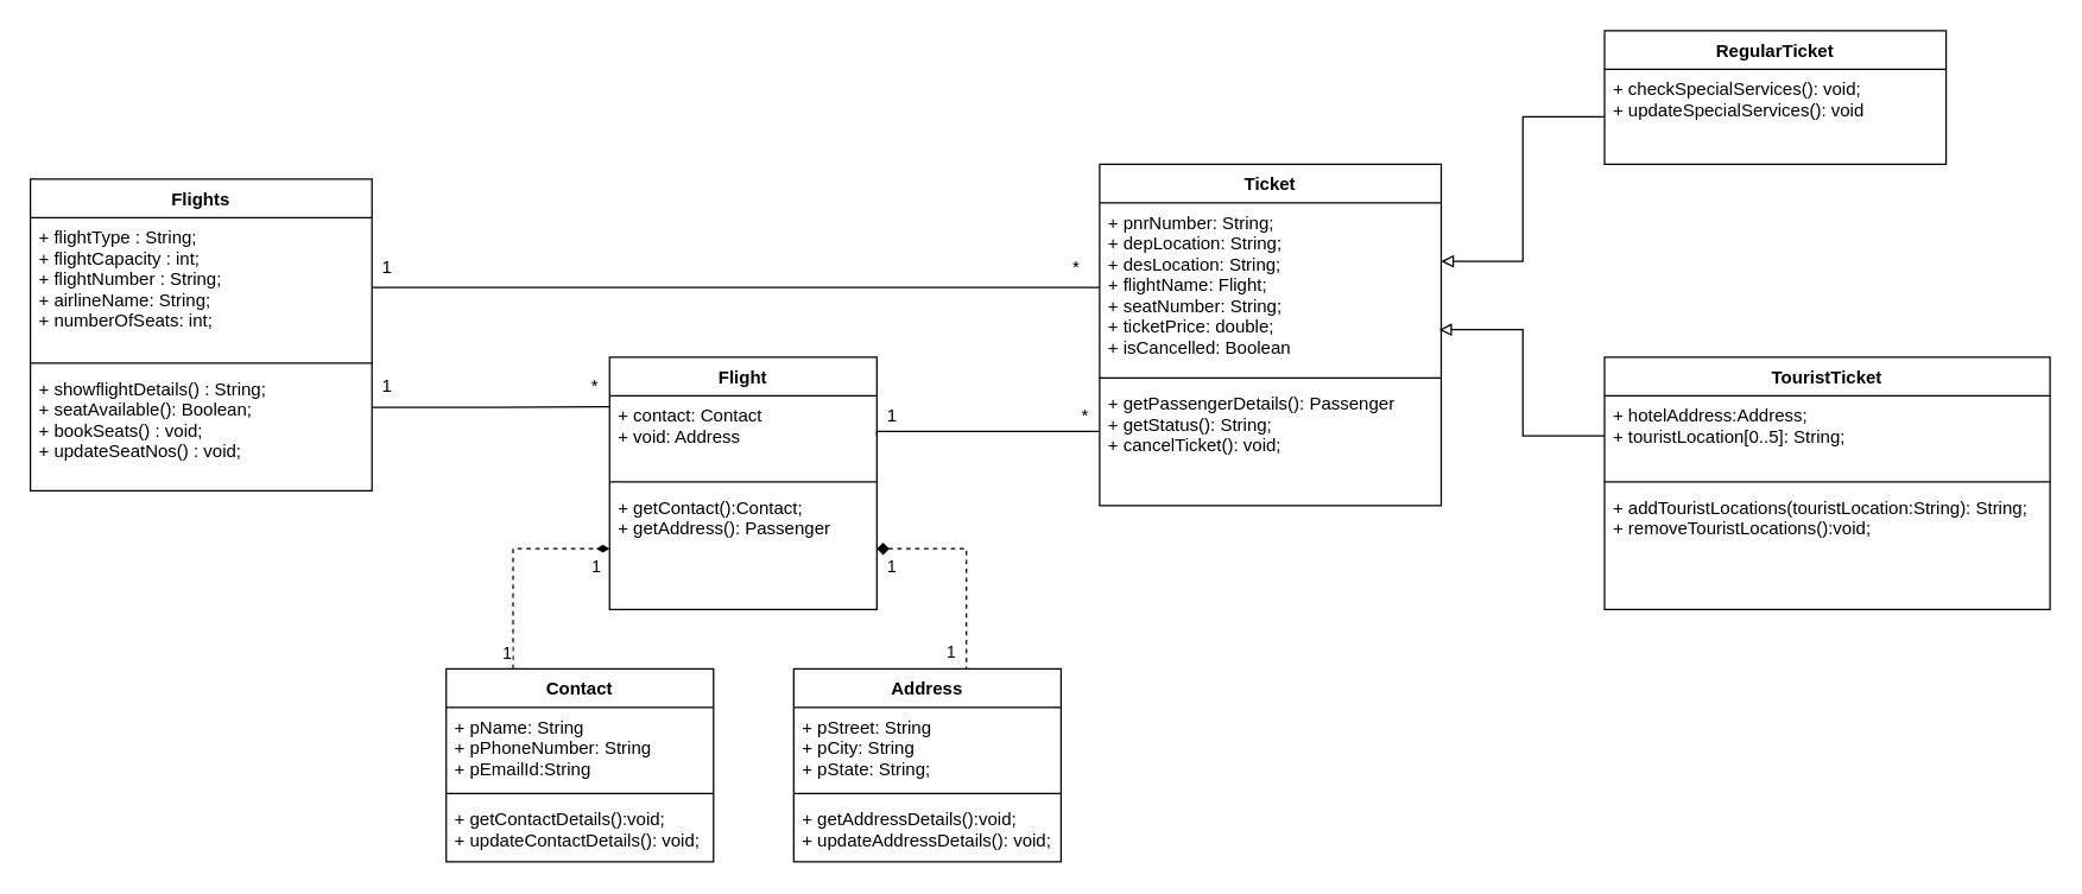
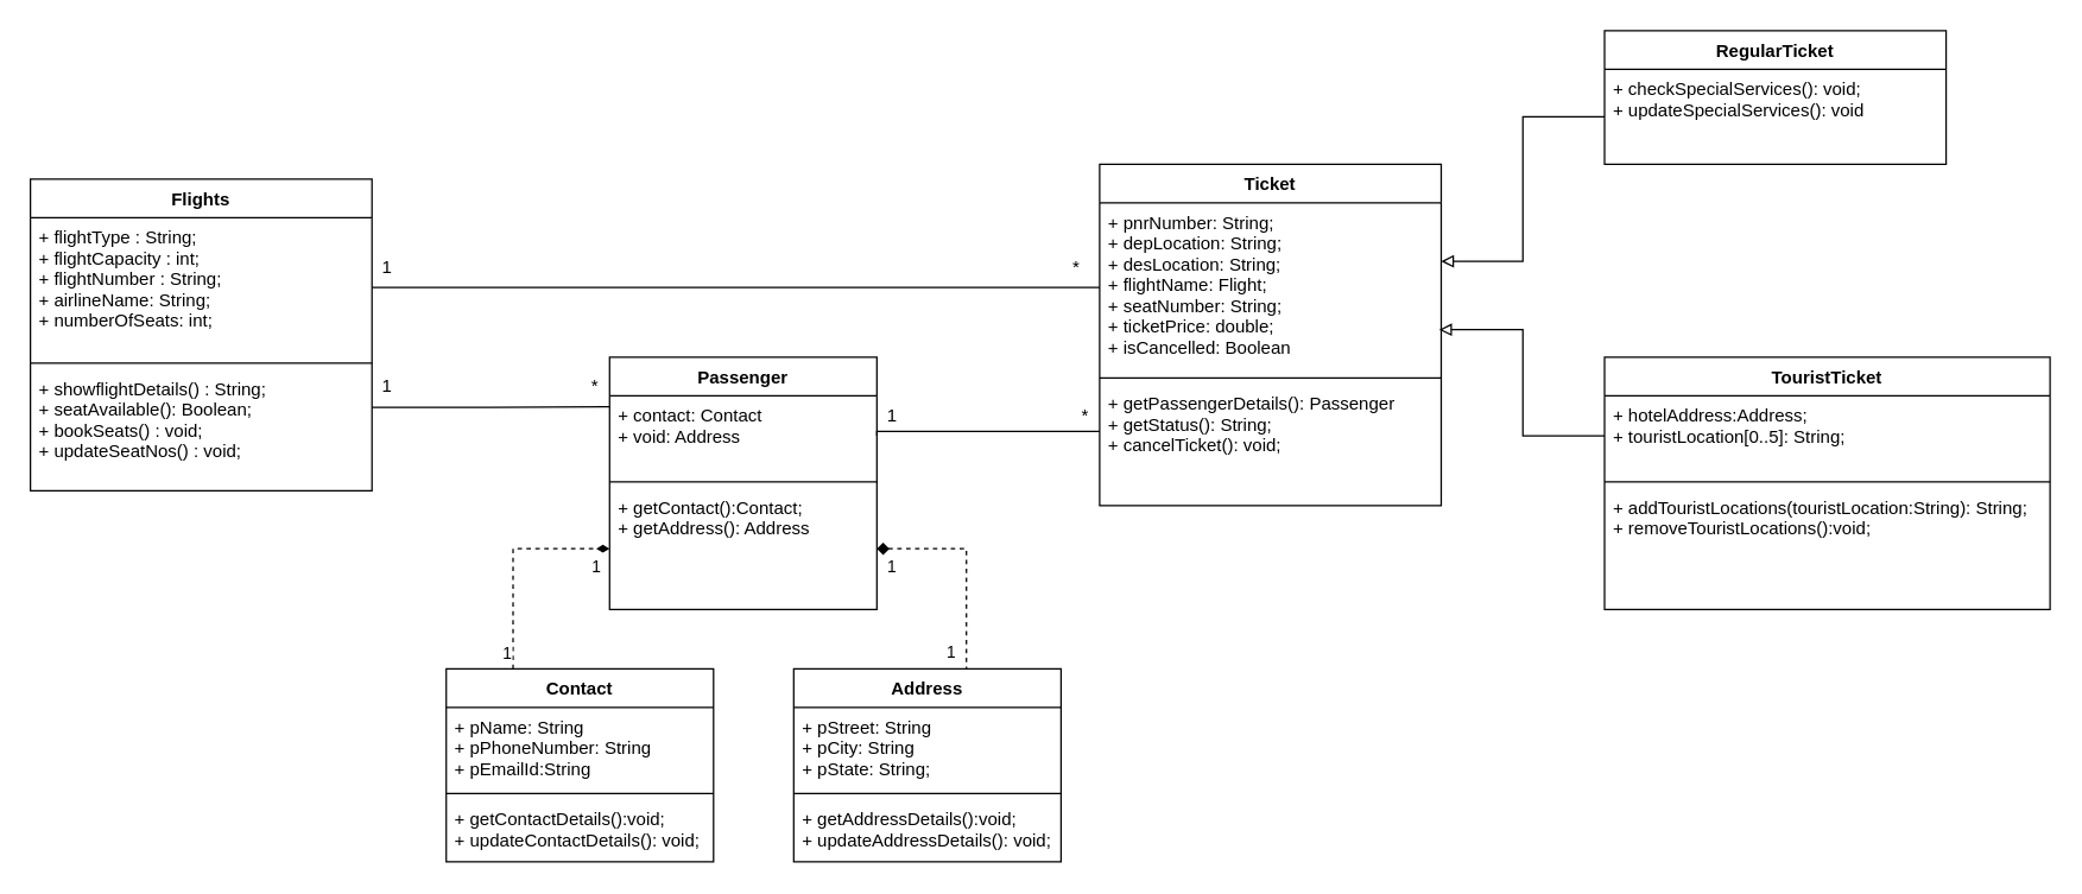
  <mxCell id="0" />
  <mxCell id="1" parent="0" />
  <mxCell id="2" value="Flights" style="swimlane;fontStyle=1;align=center;verticalAlign=top;childLayout=stackLayout;horizontal=1;startSize=26;horizontalStack=0;resizeParent=1;resizeParentMax=0;resizeLast=0;collapsible=1;marginBottom=0;" parent="1" vertex="1"><mxGeometry x="20" y="120" width="230" height="210" as="geometry" /></mxCell>
  <mxCell id="3" value="+ flightType : String;&#10;+ flightCapacity : int;&#10;+ flightNumber : String;&#10;+ airlineName: String;&#10;+ numberOfSeats: int;" style="text;strokeColor=none;fillColor=none;align=left;verticalAlign=top;spacingLeft=4;spacingRight=4;overflow=hidden;rotatable=0;points=[[0,0.5],[1,0.5]];portConstraint=eastwest;" parent="2" vertex="1"><mxGeometry y="26" width="230" height="94" as="geometry" /></mxCell>
  <mxCell id="4" value="" style="line;strokeWidth=1;fillColor=none;align=left;verticalAlign=middle;spacingTop=-1;spacingLeft=3;spacingRight=3;rotatable=0;labelPosition=right;points=[];portConstraint=eastwest;" parent="2" vertex="1"><mxGeometry y="120" width="230" height="8" as="geometry" /></mxCell>
  <mxCell id="5" value="+ showflightDetails() : String;&#10;+ seatAvailable(): Boolean;&#10;+ bookSeats() : void;&#10;+ updateSeatNos() : void;" style="text;strokeColor=none;fillColor=none;align=left;verticalAlign=top;spacingLeft=4;spacingRight=4;overflow=hidden;rotatable=0;points=[[0,0.5],[1,0.5]];portConstraint=eastwest;" parent="2" vertex="1"><mxGeometry y="128" width="230" height="82" as="geometry" /></mxCell>
  <mxCell id="6" value="Ticket&#10;" style="swimlane;fontStyle=1;align=center;verticalAlign=top;childLayout=stackLayout;horizontal=1;startSize=26;horizontalStack=0;resizeParent=1;resizeParentMax=0;resizeLast=0;collapsible=1;marginBottom=0;" parent="1" vertex="1"><mxGeometry x="740" y="110" width="230" height="230" as="geometry" /></mxCell>
  <mxCell id="7" value="+ pnrNumber: String;&#10;+ depLocation: String;&#10;+ desLocation: String;&#10;+ flightName: Flight;&#10;+ seatNumber: String;&#10;+ ticketPrice: double;&#10;+ isCancelled: Boolean" style="text;strokeColor=none;fillColor=none;align=left;verticalAlign=top;spacingLeft=4;spacingRight=4;overflow=hidden;rotatable=0;points=[[0,0.5],[1,0.5]];portConstraint=eastwest;" parent="6" vertex="1"><mxGeometry y="26" width="230" height="114" as="geometry" /></mxCell>
  <mxCell id="8" value="" style="line;strokeWidth=1;fillColor=none;align=left;verticalAlign=middle;spacingTop=-1;spacingLeft=3;spacingRight=3;rotatable=0;labelPosition=right;points=[];portConstraint=eastwest;" parent="6" vertex="1"><mxGeometry y="140" width="230" height="8" as="geometry" /></mxCell>
  <mxCell id="9" value="+ getPassengerDetails(): Passenger&#10;+ getStatus(): String;&#10;+ cancelTicket(): void;" style="text;strokeColor=none;fillColor=none;align=left;verticalAlign=top;spacingLeft=4;spacingRight=4;overflow=hidden;rotatable=0;points=[[0,0.5],[1,0.5]];portConstraint=eastwest;" parent="6" vertex="1"><mxGeometry y="148" width="230" height="82" as="geometry" /></mxCell>
  <mxCell id="10" value="RegularTicket" style="swimlane;fontStyle=1;align=center;verticalAlign=top;childLayout=stackLayout;horizontal=1;startSize=26;horizontalStack=0;resizeParent=1;resizeParentMax=0;resizeLast=0;collapsible=1;marginBottom=0;" parent="1" vertex="1"><mxGeometry x="1080" y="20" width="230" height="90" as="geometry" /></mxCell>
  <mxCell id="11" value="+ checkSpecialServices(): void;&#10;+ updateSpecialServices(): void" style="text;strokeColor=none;fillColor=none;align=left;verticalAlign=top;spacingLeft=4;spacingRight=4;overflow=hidden;rotatable=0;points=[[0,0.5],[1,0.5]];portConstraint=eastwest;" parent="10" vertex="1"><mxGeometry y="26" width="230" height="64" as="geometry" /></mxCell>
  <mxCell id="12" value="TouristTicket" style="swimlane;fontStyle=1;align=center;verticalAlign=top;childLayout=stackLayout;horizontal=1;startSize=26;horizontalStack=0;resizeParent=1;resizeParentMax=0;resizeLast=0;collapsible=1;marginBottom=0;" parent="1" vertex="1"><mxGeometry x="1080" y="240" width="300" height="170" as="geometry" /></mxCell>
  <mxCell id="13" value="+ hotelAddress:Address;&#10;+ touristLocation[0..5]: String;" style="text;strokeColor=none;fillColor=none;align=left;verticalAlign=top;spacingLeft=4;spacingRight=4;overflow=hidden;rotatable=0;points=[[0,0.5],[1,0.5]];portConstraint=eastwest;" parent="12" vertex="1"><mxGeometry y="26" width="300" height="54" as="geometry" /></mxCell>
  <mxCell id="14" value="" style="line;strokeWidth=1;fillColor=none;align=left;verticalAlign=middle;spacingTop=-1;spacingLeft=3;spacingRight=3;rotatable=0;labelPosition=right;points=[];portConstraint=eastwest;" parent="12" vertex="1"><mxGeometry y="80" width="300" height="8" as="geometry" /></mxCell>
  <mxCell id="15" value="+ addTouristLocations(touristLocation:String): String;&#10;+ removeTouristLocations():void;" style="text;strokeColor=none;fillColor=none;align=left;verticalAlign=top;spacingLeft=4;spacingRight=4;overflow=hidden;rotatable=0;points=[[0,0.5],[1,0.5]];portConstraint=eastwest;" parent="12" vertex="1"><mxGeometry y="88" width="300" height="82" as="geometry" /></mxCell>
- <mxCell id="16" value="Flight" style="swimlane;fontStyle=1;align=center;verticalAlign=top;childLayout=stackLayout;horizontal=1;startSize=26;horizontalStack=0;resizeParent=1;resizeParentMax=0;resizeLast=0;collapsible=1;marginBottom=0;" parent="1" vertex="1"><mxGeometry x="410" y="240" width="180" height="170" as="geometry" /></mxCell>
+ <mxCell id="16" value="Passenger" style="swimlane;fontStyle=1;align=center;verticalAlign=top;childLayout=stackLayout;horizontal=1;startSize=26;horizontalStack=0;resizeParent=1;resizeParentMax=0;resizeLast=0;collapsible=1;marginBottom=0;" parent="1" vertex="1"><mxGeometry x="410" y="240" width="180" height="170" as="geometry" /></mxCell>
  <mxCell id="17" value="+ contact: Contact&#10;+ void: Address" style="text;strokeColor=none;fillColor=none;align=left;verticalAlign=top;spacingLeft=4;spacingRight=4;overflow=hidden;rotatable=0;points=[[0,0.5],[1,0.5]];portConstraint=eastwest;" parent="16" vertex="1"><mxGeometry y="26" width="180" height="54" as="geometry" /></mxCell>
  <mxCell id="18" value="" style="line;strokeWidth=1;fillColor=none;align=left;verticalAlign=middle;spacingTop=-1;spacingLeft=3;spacingRight=3;rotatable=0;labelPosition=right;points=[];portConstraint=eastwest;" parent="16" vertex="1"><mxGeometry y="80" width="180" height="8" as="geometry" /></mxCell>
- <mxCell id="19" value="+ getContact():Contact;&#10;+ getAddress(): Passenger" style="text;strokeColor=none;fillColor=none;align=left;verticalAlign=top;spacingLeft=4;spacingRight=4;overflow=hidden;rotatable=0;points=[[0,0.5],[1,0.5]];portConstraint=eastwest;" parent="16" vertex="1"><mxGeometry y="88" width="180" height="82" as="geometry" /></mxCell>
+ <mxCell id="19" value="+ getContact():Contact;&#10;+ getAddress(): Address" style="text;strokeColor=none;fillColor=none;align=left;verticalAlign=top;spacingLeft=4;spacingRight=4;overflow=hidden;rotatable=0;points=[[0,0.5],[1,0.5]];portConstraint=eastwest;" parent="16" vertex="1"><mxGeometry y="88" width="180" height="82" as="geometry" /></mxCell>
  <mxCell id="20" style="edgeStyle=orthogonalEdgeStyle;rounded=0;orthogonalLoop=1;jettySize=auto;html=1;exitX=0.25;exitY=0;exitDx=0;exitDy=0;startArrow=none;startFill=0;endArrow=diamondThin;endFill=1;dashed=1;" parent="1" source="23" target="19" edge="1"><mxGeometry relative="1" as="geometry" /></mxCell>
  <mxCell id="21" value="1" style="edgeLabel;html=1;align=center;verticalAlign=middle;resizable=0;points=[];" parent="20" vertex="1" connectable="0"><mxGeometry x="0.763" y="1" relative="1" as="geometry"><mxPoint x="7" y="12" as="offset" /></mxGeometry></mxCell>
  <mxCell id="22" value="1" style="edgeLabel;html=1;align=center;verticalAlign=middle;resizable=0;points=[];" parent="20" vertex="1" connectable="0"><mxGeometry x="-0.854" y="-1" relative="1" as="geometry"><mxPoint x="-6" as="offset" /></mxGeometry></mxCell>
  <mxCell id="23" value="Contact" style="swimlane;fontStyle=1;align=center;verticalAlign=top;childLayout=stackLayout;horizontal=1;startSize=26;horizontalStack=0;resizeParent=1;resizeParentMax=0;resizeLast=0;collapsible=1;marginBottom=0;" parent="1" vertex="1"><mxGeometry x="300" y="450" width="180" height="130" as="geometry" /></mxCell>
  <mxCell id="24" value="+ pName: String&#10;+ pPhoneNumber: String&#10;+ pEmailId:String" style="text;strokeColor=none;fillColor=none;align=left;verticalAlign=top;spacingLeft=4;spacingRight=4;overflow=hidden;rotatable=0;points=[[0,0.5],[1,0.5]];portConstraint=eastwest;" parent="23" vertex="1"><mxGeometry y="26" width="180" height="54" as="geometry" /></mxCell>
  <mxCell id="25" value="" style="line;strokeWidth=1;fillColor=none;align=left;verticalAlign=middle;spacingTop=-1;spacingLeft=3;spacingRight=3;rotatable=0;labelPosition=right;points=[];portConstraint=eastwest;" parent="23" vertex="1"><mxGeometry y="80" width="180" height="8" as="geometry" /></mxCell>
  <mxCell id="26" value="+ getContactDetails():void;&#10;+ updateContactDetails(): void;" style="text;strokeColor=none;fillColor=none;align=left;verticalAlign=top;spacingLeft=4;spacingRight=4;overflow=hidden;rotatable=0;points=[[0,0.5],[1,0.5]];portConstraint=eastwest;" parent="23" vertex="1"><mxGeometry y="88" width="180" height="42" as="geometry" /></mxCell>
  <mxCell id="27" value="Address" style="swimlane;fontStyle=1;align=center;verticalAlign=top;childLayout=stackLayout;horizontal=1;startSize=26;horizontalStack=0;resizeParent=1;resizeParentMax=0;resizeLast=0;collapsible=1;marginBottom=0;" parent="1" vertex="1"><mxGeometry x="534" y="450" width="180" height="130" as="geometry" /></mxCell>
  <mxCell id="28" value="+ pStreet: String&#10;+ pCity: String&#10;+ pState: String;" style="text;strokeColor=none;fillColor=none;align=left;verticalAlign=top;spacingLeft=4;spacingRight=4;overflow=hidden;rotatable=0;points=[[0,0.5],[1,0.5]];portConstraint=eastwest;" parent="27" vertex="1"><mxGeometry y="26" width="180" height="54" as="geometry" /></mxCell>
  <mxCell id="29" value="" style="line;strokeWidth=1;fillColor=none;align=left;verticalAlign=middle;spacingTop=-1;spacingLeft=3;spacingRight=3;rotatable=0;labelPosition=right;points=[];portConstraint=eastwest;" parent="27" vertex="1"><mxGeometry y="80" width="180" height="8" as="geometry" /></mxCell>
  <mxCell id="30" value="+ getAddressDetails():void;&#10;+ updateAddressDetails(): void;" style="text;strokeColor=none;fillColor=none;align=left;verticalAlign=top;spacingLeft=4;spacingRight=4;overflow=hidden;rotatable=0;points=[[0,0.5],[1,0.5]];portConstraint=eastwest;" parent="27" vertex="1"><mxGeometry y="88" width="180" height="42" as="geometry" /></mxCell>
  <mxCell id="31" value="" style="endArrow=none;html=1;rounded=0;edgeStyle=orthogonalEdgeStyle;entryX=0.646;entryY=-0.003;entryDx=0;entryDy=0;entryPerimeter=0;exitX=1;exitY=0.5;exitDx=0;exitDy=0;startArrow=diamond;startFill=1;dashed=1;" parent="1" source="19" target="27" edge="1"><mxGeometry width="50" height="50" relative="1" as="geometry"><mxPoint x="690" y="340" as="sourcePoint" /><mxPoint x="740" y="290" as="targetPoint" /></mxGeometry></mxCell>
  <mxCell id="32" value="1" style="edgeLabel;html=1;align=center;verticalAlign=middle;resizable=0;points=[];" parent="1" vertex="1" connectable="0"><mxGeometry x="599.997" y="380" as="geometry" /></mxCell>
  <mxCell id="33" value="1" style="edgeLabel;html=1;align=center;verticalAlign=middle;resizable=0;points=[];" parent="1" vertex="1" connectable="0"><mxGeometry x="419.667" y="400" as="geometry"><mxPoint x="220" y="38" as="offset" /></mxGeometry></mxCell>
  <mxCell id="34" value="" style="endArrow=none;html=1;rounded=0;edgeStyle=orthogonalEdgeStyle;exitX=1;exitY=0.315;exitDx=0;exitDy=0;exitPerimeter=0;entryX=0.001;entryY=0.138;entryDx=0;entryDy=0;entryPerimeter=0;" parent="1" source="5" target="17" edge="1"><mxGeometry width="50" height="50" relative="1" as="geometry"><mxPoint x="350" y="280" as="sourcePoint" /><mxPoint x="400" y="230" as="targetPoint" /></mxGeometry></mxCell>
  <mxCell id="35" style="edgeStyle=orthogonalEdgeStyle;rounded=0;orthogonalLoop=1;jettySize=auto;html=1;exitX=1;exitY=0.5;exitDx=0;exitDy=0;startArrow=none;startFill=0;endArrow=none;endFill=0;" parent="1" source="3" edge="1"><mxGeometry relative="1" as="geometry"><mxPoint x="740" y="193" as="targetPoint" /></mxGeometry></mxCell>
  <mxCell id="36" style="edgeStyle=orthogonalEdgeStyle;rounded=0;orthogonalLoop=1;jettySize=auto;html=1;exitX=1;exitY=0.5;exitDx=0;exitDy=0;startArrow=none;startFill=0;endArrow=none;endFill=0;" parent="1" source="17" edge="1"><mxGeometry relative="1" as="geometry"><mxPoint x="740" y="290" as="targetPoint" /><Array as="points"><mxPoint x="590" y="290" /></Array></mxGeometry></mxCell>
  <mxCell id="37" style="edgeStyle=orthogonalEdgeStyle;rounded=0;orthogonalLoop=1;jettySize=auto;html=1;exitX=0;exitY=0.5;exitDx=0;exitDy=0;entryX=1;entryY=0.346;entryDx=0;entryDy=0;entryPerimeter=0;startArrow=none;startFill=0;endArrow=block;endFill=0;" parent="1" source="11" target="7" edge="1"><mxGeometry relative="1" as="geometry" /></mxCell>
  <mxCell id="38" style="edgeStyle=orthogonalEdgeStyle;rounded=0;orthogonalLoop=1;jettySize=auto;html=1;exitX=0;exitY=0.5;exitDx=0;exitDy=0;entryX=0.994;entryY=0.75;entryDx=0;entryDy=0;entryPerimeter=0;startArrow=none;startFill=0;endArrow=block;endFill=0;" parent="1" source="13" target="7" edge="1"><mxGeometry relative="1" as="geometry" /></mxCell>
  <mxCell id="39" value="1" style="text;html=1;align=center;verticalAlign=middle;resizable=0;points=[];autosize=1;strokeColor=none;fillColor=none;" parent="1" vertex="1"><mxGeometry x="250" y="170" width="20" height="20" as="geometry" /></mxCell>
  <mxCell id="40" value="*" style="text;html=1;align=center;verticalAlign=middle;resizable=0;points=[];autosize=1;strokeColor=none;fillColor=none;" parent="1" vertex="1"><mxGeometry x="714" y="170" width="20" height="20" as="geometry" /></mxCell>
  <mxCell id="41" value="1" style="text;html=1;align=center;verticalAlign=middle;resizable=0;points=[];autosize=1;strokeColor=none;fillColor=none;" parent="1" vertex="1"><mxGeometry x="590" y="270" width="20" height="20" as="geometry" /></mxCell>
  <mxCell id="42" value="*" style="text;html=1;align=center;verticalAlign=middle;resizable=0;points=[];autosize=1;strokeColor=none;fillColor=none;" parent="1" vertex="1"><mxGeometry x="720" y="270" width="20" height="20" as="geometry" /></mxCell>
  <mxCell id="43" value="*" style="text;html=1;align=center;verticalAlign=middle;resizable=0;points=[];autosize=1;strokeColor=none;fillColor=none;" parent="1" vertex="1"><mxGeometry x="390" y="250" width="20" height="20" as="geometry" /></mxCell>
  <mxCell id="44" value="1" style="text;html=1;align=center;verticalAlign=middle;resizable=0;points=[];autosize=1;strokeColor=none;fillColor=none;" parent="1" vertex="1"><mxGeometry x="250" y="250" width="20" height="20" as="geometry" /></mxCell>
